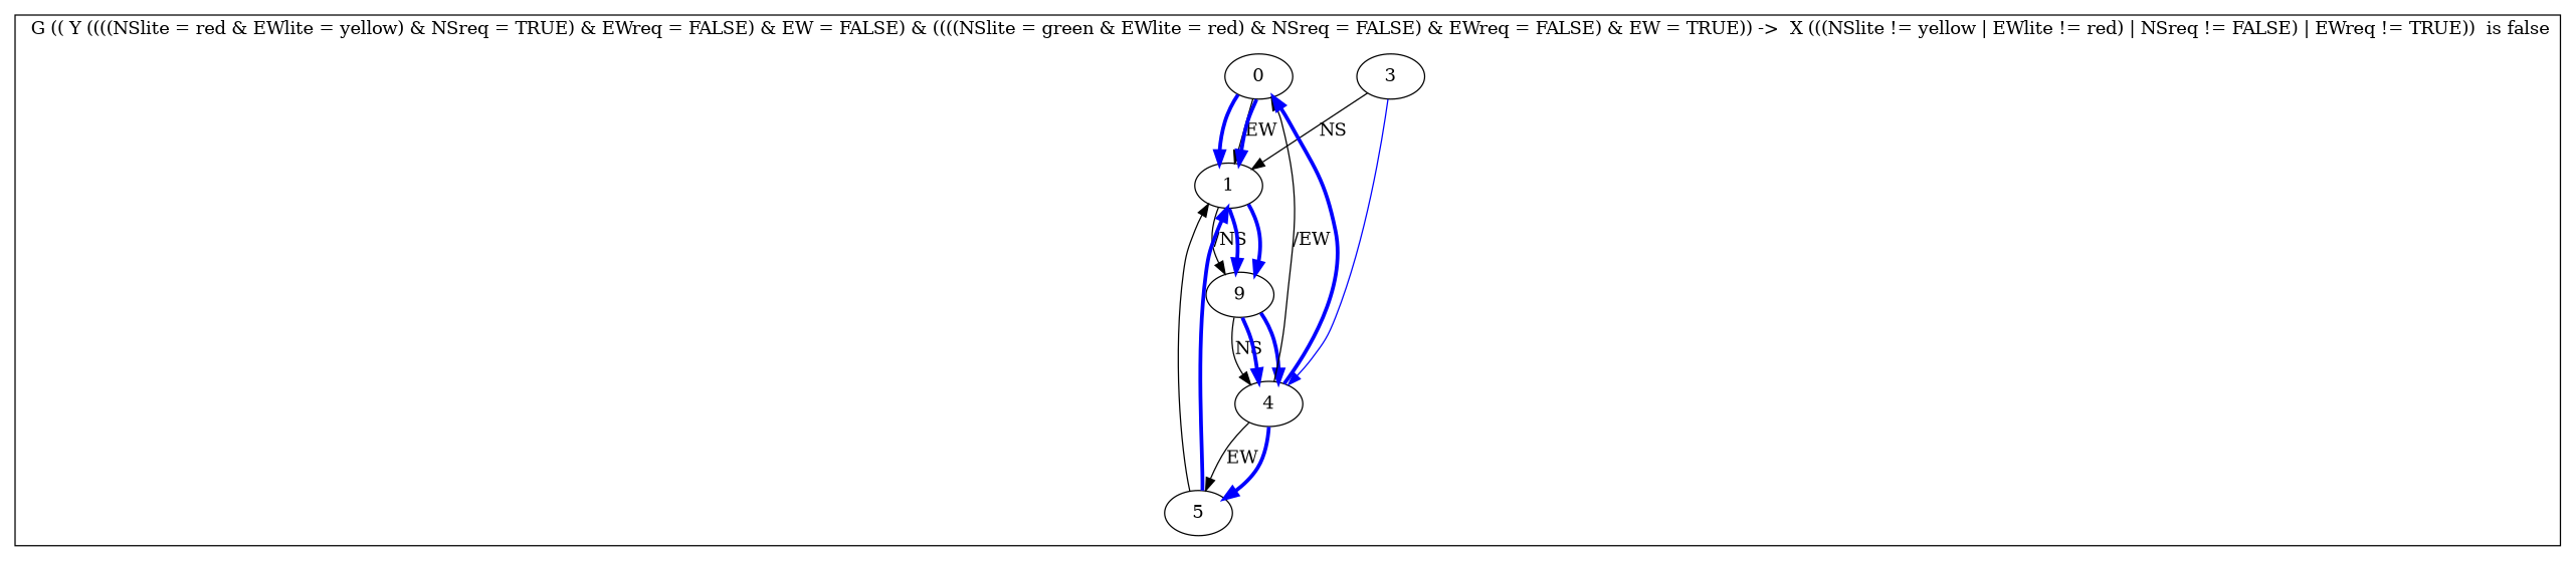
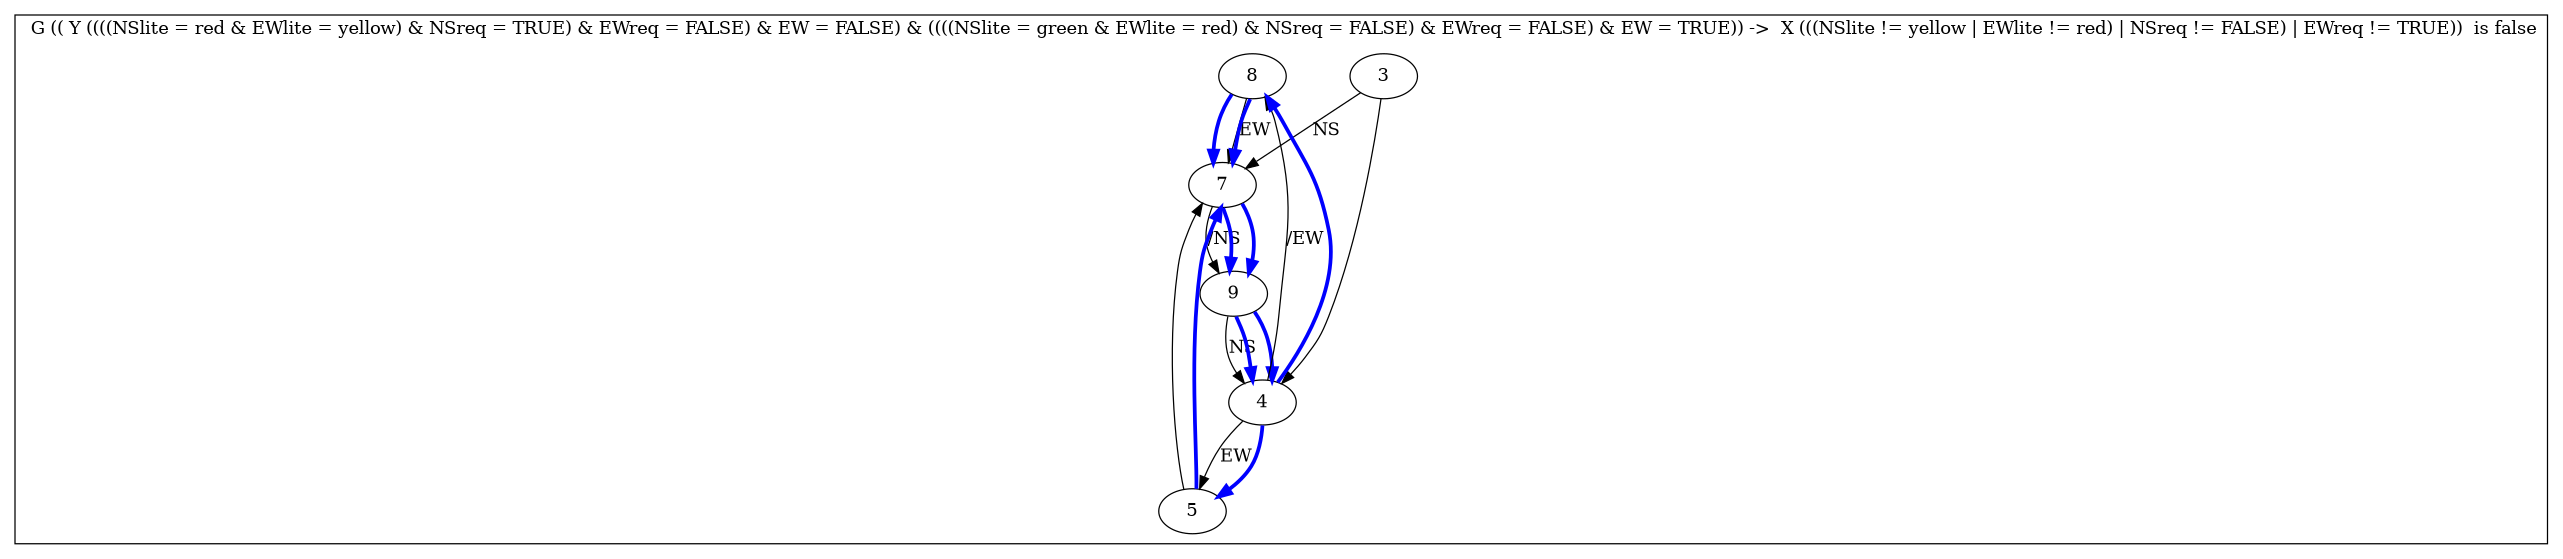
  digraph {
    edge [color=blue penwidth=3.0]
-   0
-   1
+   0 [label=8]
+   1 [label=7]
    n3 [label=9]
    3
    4
    5
    subgraph cluster_1 {
      label=" G (( Y ((((NSlite = red & EWlite = yellow) & NSreq = TRUE) & EWreq = FALSE) & EW = FALSE) & ((((NSlite = green & EWlite = red) & NSreq = FALSE) & EWreq = FALSE) & EW = TRUE)) ->  X (((NSlite != yellow | EWlite != red) | NSreq != FALSE) | EWreq != TRUE))  is false"
      0
      1
      n3
      3
      4
      5
    }
    0 -> 1 [label=EW color="" penwidth=""]
    0 -> 1
    0 -> 1
    1 -> n3 [label="/NS" color="" penwidth=""]
    1 -> n3
    1 -> n3
    n3 -> 4 [label=NS color="" penwidth=""]
    n3 -> 4
    n3 -> 4
    3 -> 1 [label=NS color="" penwidth=""]
-   3 -> 4 [penwidth=""]
+   3 -> 4 [color="" penwidth=""]
    4 -> 0 [label="/EW" color="" penwidth=""]
    4 -> 0
    4 -> 5 [label=EW color="" penwidth=""]
    4 -> 5
    5 -> 1 [color="" penwidth=""]
    5 -> 1
  }
